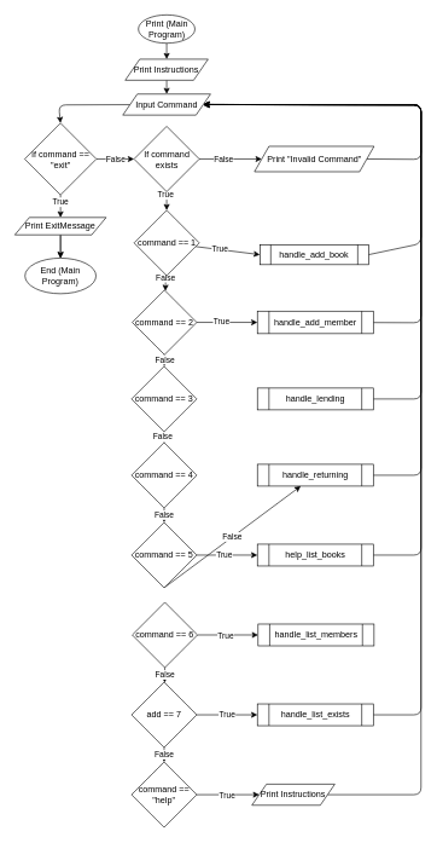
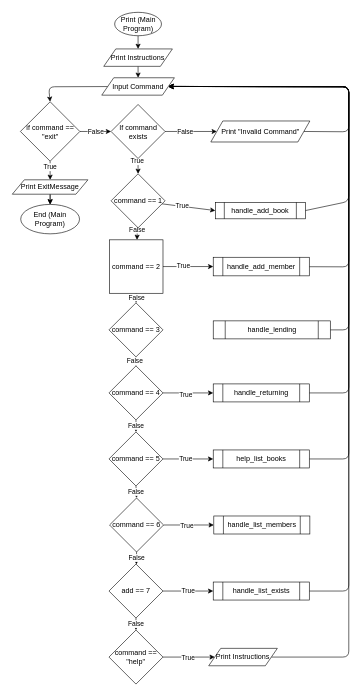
  <mxCell id="0" />
  <mxCell id="1" parent="0" />
  <mxCell id="2" style="edgeStyle=none;html=1;entryX=1;entryY=0.5;entryDx=0;entryDy=0;exitX=1;exitY=0.5;exitDx=0;exitDy=0;" edge="1" parent="1" source="3" target="9"><mxGeometry relative="1" as="geometry"><Array as="points"><mxPoint x="580.5" y="335" /><mxPoint x="580.5" y="144" /></Array></mxGeometry></mxCell>
  <mxCell id="3" value="handle_add_book" style="shape=process;whiteSpace=wrap;html=1;backgroundOutline=1;" vertex="1" parent="1"><mxGeometry x="358.17" y="336.5" width="150" height="27.5" as="geometry" /></mxCell>
  <mxCell id="4" style="edgeStyle=none;html=1;" edge="1" parent="1" source="5" target="7"><mxGeometry relative="1" as="geometry" /></mxCell>
  <mxCell id="5" value="Print (Main Program)" style="ellipse;whiteSpace=wrap;html=1;" vertex="1" parent="1"><mxGeometry x="190.5" y="20" width="78" height="39" as="geometry" /></mxCell>
  <mxCell id="6" style="edgeStyle=none;html=1;entryX=0.5;entryY=0;entryDx=0;entryDy=0;" edge="1" parent="1" source="7" target="9"><mxGeometry relative="1" as="geometry" /></mxCell>
  <mxCell id="7" value="Print Instructions" style="shape=parallelogram;perimeter=parallelogramPerimeter;whiteSpace=wrap;html=1;fixedSize=1;" vertex="1" parent="1"><mxGeometry x="172.34" y="81" width="114.33" height="29" as="geometry" /></mxCell>
  <mxCell id="8" style="edgeStyle=none;html=1;entryX=0.5;entryY=0;entryDx=0;entryDy=0;" edge="1" parent="1" source="9" target="13"><mxGeometry relative="1" as="geometry"><Array as="points"><mxPoint x="80.5" y="144" /></Array></mxGeometry></mxCell>
  <mxCell id="9" value="Input Command" style="shape=parallelogram;perimeter=parallelogramPerimeter;whiteSpace=wrap;html=1;fixedSize=1;" vertex="1" parent="1"><mxGeometry x="169" y="129" width="121" height="29" as="geometry" /></mxCell>
  <mxCell id="10" value="&lt;span style=&quot;color: rgb(0, 0, 0);&quot;&gt;False&lt;/span&gt;" style="edgeStyle=none;html=1;entryX=0;entryY=0.5;entryDx=0;entryDy=0;" edge="1" parent="1" source="13" target="22"><mxGeometry relative="1" as="geometry" /></mxCell>
  <mxCell id="11" style="edgeStyle=none;html=1;" edge="1" parent="1" source="13" target="17"><mxGeometry relative="1" as="geometry" /></mxCell>
  <mxCell id="12" value="True" style="edgeLabel;html=1;align=center;verticalAlign=middle;resizable=0;points=[];" vertex="1" connectable="0" parent="11"><mxGeometry x="-0.396" y="-1" relative="1" as="geometry"><mxPoint as="offset" /></mxGeometry></mxCell>
  <mxCell id="13" value="if command == &quot;exit&quot;" style="rhombus;whiteSpace=wrap;html=1;" vertex="1" parent="1"><mxGeometry x="33.5" y="169" width="99" height="99" as="geometry" /></mxCell>
- <mxCell id="14" value="End (Main Program)" style="ellipse;whiteSpace=wrap;html=1;" vertex="1" parent="1"><mxGeometry x="34" y="355" width="98" height="49" as="geometry" /></mxCell>
+ <mxCell id="14" value="End (Main Program)" style="ellipse;whiteSpace=wrap;html=1;" vertex="1" parent="1"><mxGeometry x="34" y="340" width="98" height="49" as="geometry" /></mxCell>
  <mxCell id="15" style="edgeStyle=none;html=1;entryX=0.5;entryY=0;entryDx=0;entryDy=0;" edge="1" parent="1" source="17" target="14"><mxGeometry relative="1" as="geometry" /></mxCell>
  <mxCell id="16" value="" style="edgeStyle=none;html=1;" edge="1" parent="1" source="17" target="14"><mxGeometry relative="1" as="geometry" /></mxCell>
  <mxCell id="17" value="Print ExitMessage" style="shape=parallelogram;perimeter=parallelogramPerimeter;whiteSpace=wrap;html=1;fixedSize=1;" vertex="1" parent="1"><mxGeometry x="20" y="299" width="126" height="24" as="geometry" /></mxCell>
  <mxCell id="18" style="edgeStyle=none;html=1;entryX=0;entryY=0.5;entryDx=0;entryDy=0;" edge="1" parent="1" source="22" target="24"><mxGeometry relative="1" as="geometry" /></mxCell>
  <mxCell id="19" value="False" style="edgeLabel;html=1;align=center;verticalAlign=middle;resizable=0;points=[];" vertex="1" connectable="0" parent="18"><mxGeometry x="-0.237" relative="1" as="geometry"><mxPoint as="offset" /></mxGeometry></mxCell>
  <mxCell id="20" value="" style="edgeStyle=none;html=1;" edge="1" parent="1" source="22" target="29"><mxGeometry relative="1" as="geometry" /></mxCell>
  <mxCell id="21" value="True" style="edgeLabel;html=1;align=center;verticalAlign=middle;resizable=0;points=[];" vertex="1" connectable="0" parent="20"><mxGeometry x="0.128" y="2" relative="1" as="geometry"><mxPoint x="-4" y="-10" as="offset" /></mxGeometry></mxCell>
  <mxCell id="22" value="If command exists" style="rhombus;whiteSpace=wrap;html=1;" vertex="1" parent="1"><mxGeometry x="184.5" y="173.5" width="90" height="90" as="geometry" /></mxCell>
  <mxCell id="23" style="edgeStyle=none;html=1;entryX=1;entryY=0.5;entryDx=0;entryDy=0;exitX=1;exitY=0.5;exitDx=0;exitDy=0;" edge="1" parent="1" source="24" target="9"><mxGeometry relative="1" as="geometry"><Array as="points"><mxPoint x="580.5" y="219" /><mxPoint x="580.5" y="144" /></Array></mxGeometry></mxCell>
  <mxCell id="24" value="Print &quot;Invalid Command&quot;" style="shape=parallelogram;perimeter=parallelogramPerimeter;whiteSpace=wrap;html=1;fixedSize=1;" vertex="1" parent="1"><mxGeometry x="350.67" y="201" width="165" height="35" as="geometry" /></mxCell>
  <mxCell id="25" style="edgeStyle=none;html=1;entryX=0;entryY=0.5;entryDx=0;entryDy=0;" edge="1" parent="1" source="29" target="3"><mxGeometry relative="1" as="geometry" /></mxCell>
  <mxCell id="26" value="True" style="edgeLabel;html=1;align=center;verticalAlign=middle;resizable=0;points=[];" vertex="1" connectable="0" parent="25"><mxGeometry x="-0.254" y="2" relative="1" as="geometry"><mxPoint as="offset" /></mxGeometry></mxCell>
  <mxCell id="27" value="" style="edgeStyle=none;html=1;" edge="1" parent="1" source="29" target="34"><mxGeometry relative="1" as="geometry" /></mxCell>
  <mxCell id="28" value="False" style="edgeLabel;html=1;align=center;verticalAlign=middle;resizable=0;points=[];" vertex="1" connectable="0" parent="27"><mxGeometry x="-0.663" y="-1" relative="1" as="geometry"><mxPoint as="offset" /></mxGeometry></mxCell>
  <mxCell id="29" value="command == 1" style="rhombus;whiteSpace=wrap;html=1;" vertex="1" parent="1"><mxGeometry x="184.5" y="289" width="90" height="90" as="geometry" /></mxCell>
  <mxCell id="30" value="" style="edgeStyle=none;html=1;" edge="1" parent="1" source="34" target="37"><mxGeometry relative="1" as="geometry" /></mxCell>
  <mxCell id="31" value="&lt;span style=&quot;color: rgb(0, 0, 0);&quot;&gt;False&lt;/span&gt;" style="edgeLabel;html=1;align=center;verticalAlign=middle;resizable=0;points=[];" vertex="1" connectable="0" parent="30"><mxGeometry x="-0.168" relative="1" as="geometry"><mxPoint as="offset" /></mxGeometry></mxCell>
  <mxCell id="32" style="edgeStyle=none;html=1;entryX=0;entryY=0.5;entryDx=0;entryDy=0;" edge="1" parent="1" source="34" target="39"><mxGeometry relative="1" as="geometry" /></mxCell>
  <mxCell id="33" value="&lt;span style=&quot;color: rgb(0, 0, 0);&quot;&gt;True&lt;/span&gt;" style="edgeLabel;html=1;align=center;verticalAlign=middle;resizable=0;points=[];" vertex="1" connectable="0" parent="32"><mxGeometry x="-0.215" y="1" relative="1" as="geometry"><mxPoint as="offset" /></mxGeometry></mxCell>
- <mxCell id="34" value="command == 2" style="rhombus;whiteSpace=wrap;html=1;" vertex="1" parent="1"><mxGeometry x="182" y="399" width="89" height="89" as="geometry" /></mxCell>
+ <mxCell id="34" value="command == 2" style="whiteSpace=wrap;html=1;rounded=0;" vertex="1" parent="1"><mxGeometry x="182" y="399" width="89" height="89" as="geometry" /></mxCell>
  <mxCell id="35" style="edgeStyle=none;html=1;exitX=0.5;exitY=1;exitDx=0;exitDy=0;entryX=0.5;entryY=0;entryDx=0;entryDy=0;" edge="1" parent="1" source="37" target="45"><mxGeometry relative="1" as="geometry" /></mxCell>
  <mxCell id="36" value="&lt;span style=&quot;color: rgb(0, 0, 0);&quot;&gt;False&lt;/span&gt;" style="edgeLabel;html=1;align=center;verticalAlign=middle;resizable=0;points=[];" vertex="1" connectable="0" parent="35"><mxGeometry x="-0.156" y="-3" relative="1" as="geometry"><mxPoint as="offset" /></mxGeometry></mxCell>
  <mxCell id="37" value="command == 3" style="rhombus;whiteSpace=wrap;html=1;" vertex="1" parent="1"><mxGeometry x="181" y="504" width="90" height="90" as="geometry" /></mxCell>
  <mxCell id="38" style="edgeStyle=none;html=1;entryX=1;entryY=0.5;entryDx=0;entryDy=0;" edge="1" parent="1" source="39" target="9"><mxGeometry relative="1" as="geometry"><Array as="points"><mxPoint x="580.5" y="444" /><mxPoint x="580.5" y="144" /></Array></mxGeometry></mxCell>
  <mxCell id="39" value="handle_add_member" style="shape=process;whiteSpace=wrap;html=1;backgroundOutline=1;" vertex="1" parent="1"><mxGeometry x="354.67" y="428" width="160" height="31" as="geometry" /></mxCell>
  <mxCell id="40" style="edgeStyle=none;html=1;entryX=1;entryY=0.5;entryDx=0;entryDy=0;" edge="1" parent="1" source="41" target="9"><mxGeometry relative="1" as="geometry"><Array as="points"><mxPoint x="580.5" y="549" /><mxPoint x="580.5" y="144" /></Array></mxGeometry></mxCell>
- <mxCell id="41" value="handle_lending" style="shape=process;whiteSpace=wrap;html=1;backgroundOutline=1;" vertex="1" parent="1"><mxGeometry x="354.67" y="534" width="160" height="30" as="geometry" /></mxCell>
+ <mxCell id="41" value="handle_lending" style="shape=process;whiteSpace=wrap;html=1;backgroundOutline=1;" vertex="1" parent="1"><mxGeometry x="354.67" y="534" width="195" height="30" as="geometry" /></mxCell>
+ <mxCell id="42" style="edgeStyle=none;html=1;entryX=0;entryY=0.5;entryDx=0;entryDy=0;" edge="1" parent="1" source="45" target="47"><mxGeometry relative="1" as="geometry" /></mxCell>
+ <mxCell id="43" value="&lt;span style=&quot;color: rgb(0, 0, 0);&quot;&gt;True&lt;/span&gt;" style="edgeLabel;html=1;align=center;verticalAlign=middle;resizable=0;points=[];" vertex="1" connectable="0" parent="42"><mxGeometry x="-0.123" y="-3" relative="1" as="geometry"><mxPoint as="offset" /></mxGeometry></mxCell>
  <mxCell id="44" value="&lt;span style=&quot;color: rgb(0, 0, 0);&quot;&gt;False&lt;/span&gt;" style="edgeStyle=none;html=1;exitX=0.5;exitY=1;exitDx=0;exitDy=0;" edge="1" parent="1" source="45" target="51"><mxGeometry relative="1" as="geometry" /></mxCell>
  <mxCell id="45" value="command == 4" style="rhombus;whiteSpace=wrap;html=1;" vertex="1" parent="1"><mxGeometry x="181" y="609" width="90" height="90" as="geometry" /></mxCell>
  <mxCell id="46" style="edgeStyle=none;html=1;entryX=1;entryY=0.5;entryDx=0;entryDy=0;" edge="1" parent="1" source="47" target="9"><mxGeometry relative="1" as="geometry"><Array as="points"><mxPoint x="580.5" y="654" /><mxPoint x="580.5" y="144" /></Array></mxGeometry></mxCell>
  <mxCell id="47" value="handle_returning" style="shape=process;whiteSpace=wrap;html=1;backgroundOutline=1;" vertex="1" parent="1"><mxGeometry x="354.67" y="639" width="160" height="30" as="geometry" /></mxCell>
  <mxCell id="48" style="edgeStyle=none;html=1;" edge="1" parent="1" source="51" target="53"><mxGeometry relative="1" as="geometry" /></mxCell>
  <mxCell id="49" value="&lt;span style=&quot;color: rgb(0, 0, 0);&quot;&gt;True&lt;/span&gt;" style="edgeLabel;html=1;align=center;verticalAlign=middle;resizable=0;points=[];" vertex="1" connectable="0" parent="48"><mxGeometry x="-0.123" y="1" relative="1" as="geometry"><mxPoint as="offset" /></mxGeometry></mxCell>
- <mxCell id="50" value="&lt;span style=&quot;color: rgb(0, 0, 0);&quot;&gt;False&lt;/span&gt;" style="edgeStyle=none;html=1;exitX=0.5;exitY=1;exitDx=0;exitDy=0;" edge="1" parent="1" source="51" target="47"><mxGeometry relative="1" as="geometry" /></mxCell>
+ <mxCell id="50" value="&lt;span style=&quot;color: rgb(0, 0, 0);&quot;&gt;False&lt;/span&gt;" style="edgeStyle=none;html=1;exitX=0.5;exitY=1;exitDx=0;exitDy=0;entryX=0.5;entryY=0;entryDx=0;entryDy=0;" edge="1" parent="1" source="51" target="57"><mxGeometry relative="1" as="geometry" /></mxCell>
  <mxCell id="51" value="command == 5" style="rhombus;whiteSpace=wrap;html=1;" vertex="1" parent="1"><mxGeometry x="181" y="719" width="90" height="90" as="geometry" /></mxCell>
  <mxCell id="52" style="edgeStyle=none;html=1;entryX=1;entryY=0.5;entryDx=0;entryDy=0;" edge="1" parent="1" source="53" target="9"><mxGeometry relative="1" as="geometry"><Array as="points"><mxPoint x="580.5" y="764" /><mxPoint x="580.5" y="144" /></Array></mxGeometry></mxCell>
  <mxCell id="53" value="help_list_books" style="shape=process;whiteSpace=wrap;html=1;backgroundOutline=1;" vertex="1" parent="1"><mxGeometry x="354.67" y="749" width="160" height="30" as="geometry" /></mxCell>
  <mxCell id="54" style="edgeStyle=none;html=1;entryX=0;entryY=0.5;entryDx=0;entryDy=0;" edge="1" parent="1" source="57" target="58"><mxGeometry relative="1" as="geometry" /></mxCell>
  <mxCell id="55" value="&lt;span style=&quot;color: rgb(0, 0, 0);&quot;&gt;True&lt;/span&gt;" style="edgeLabel;html=1;align=center;verticalAlign=middle;resizable=0;points=[];" vertex="1" connectable="0" parent="54"><mxGeometry x="-0.102" relative="1" as="geometry"><mxPoint as="offset" /></mxGeometry></mxCell>
  <mxCell id="56" value="&lt;span style=&quot;color: rgb(0, 0, 0);&quot;&gt;False&lt;/span&gt;" style="edgeStyle=none;html=1;exitX=0.5;exitY=1;exitDx=0;exitDy=0;" edge="1" parent="1" source="57" target="61"><mxGeometry relative="1" as="geometry" /></mxCell>
  <mxCell id="57" value="command == 6" style="rhombus;whiteSpace=wrap;html=1;" vertex="1" parent="1"><mxGeometry x="182" y="829" width="90" height="90" as="geometry" /></mxCell>
  <mxCell id="58" value="handle_list_members" style="shape=process;whiteSpace=wrap;html=1;backgroundOutline=1;" vertex="1" parent="1"><mxGeometry x="355.67" y="859" width="160" height="30" as="geometry" /></mxCell>
  <mxCell id="59" value="&lt;meta charset=&quot;utf-8&quot;&gt;&lt;span style=&quot;color: rgb(0, 0, 0); font-family: Helvetica; font-size: 11px; font-style: normal; font-variant-ligatures: normal; font-variant-caps: normal; font-weight: 400; letter-spacing: normal; orphans: 2; text-align: center; text-indent: 0px; text-transform: none; widows: 2; word-spacing: 0px; -webkit-text-stroke-width: 0px; white-space: nowrap; background-color: rgb(255, 255, 255); text-decoration-thickness: initial; text-decoration-style: initial; text-decoration-color: initial; display: inline !important; float: none;&quot;&gt;True&lt;/span&gt;" style="edgeStyle=none;html=1;entryX=0;entryY=0.5;entryDx=0;entryDy=0;" edge="1" parent="1" source="61" target="63"><mxGeometry relative="1" as="geometry"><Array as="points" /></mxGeometry></mxCell>
  <mxCell id="60" value="&lt;span style=&quot;color: rgb(0, 0, 0);&quot;&gt;False&lt;/span&gt;" style="edgeStyle=none;html=1;exitX=0.5;exitY=1;exitDx=0;exitDy=0;entryX=0.5;entryY=0;entryDx=0;entryDy=0;" edge="1" parent="1" source="61" target="66"><mxGeometry relative="1" as="geometry" /></mxCell>
  <mxCell id="61" value="add == 7" style="rhombus;whiteSpace=wrap;html=1;" vertex="1" parent="1"><mxGeometry x="181" y="939" width="90" height="90" as="geometry" /></mxCell>
  <mxCell id="62" style="edgeStyle=none;html=1;entryX=1;entryY=0.5;entryDx=0;entryDy=0;" edge="1" parent="1" source="63" target="9"><mxGeometry relative="1" as="geometry"><Array as="points"><mxPoint x="580.5" y="984" /><mxPoint x="580.5" y="144" /></Array></mxGeometry></mxCell>
  <mxCell id="63" value="handle_list_exists" style="shape=process;whiteSpace=wrap;html=1;backgroundOutline=1;" vertex="1" parent="1"><mxGeometry x="354.67" y="969" width="160" height="30" as="geometry" /></mxCell>
  <mxCell id="64" style="edgeStyle=none;html=1;" edge="1" parent="1" source="66" target="68"><mxGeometry relative="1" as="geometry" /></mxCell>
  <mxCell id="65" value="&lt;span style=&quot;color: rgb(0, 0, 0);&quot;&gt;True&lt;/span&gt;" style="edgeLabel;html=1;align=center;verticalAlign=middle;resizable=0;points=[];" vertex="1" connectable="0" parent="64"><mxGeometry x="-0.038" y="-1" relative="1" as="geometry"><mxPoint as="offset" /></mxGeometry></mxCell>
  <mxCell id="66" value="command == &quot;help&quot;" style="rhombus;whiteSpace=wrap;html=1;" vertex="1" parent="1"><mxGeometry x="181" y="1049" width="90" height="90" as="geometry" /></mxCell>
  <mxCell id="67" style="edgeStyle=none;html=1;exitX=1;exitY=0.5;exitDx=0;exitDy=0;entryX=1;entryY=0.5;entryDx=0;entryDy=0;" edge="1" parent="1" source="68" target="9"><mxGeometry relative="1" as="geometry"><Array as="points"><mxPoint x="580.5" y="1094" /><mxPoint x="580.5" y="144" /></Array></mxGeometry></mxCell>
  <mxCell id="68" value="Print Instructions" style="shape=parallelogram;perimeter=parallelogramPerimeter;whiteSpace=wrap;html=1;fixedSize=1;" vertex="1" parent="1"><mxGeometry x="347.17" y="1079.5" width="114.33" height="29" as="geometry" /></mxCell>
